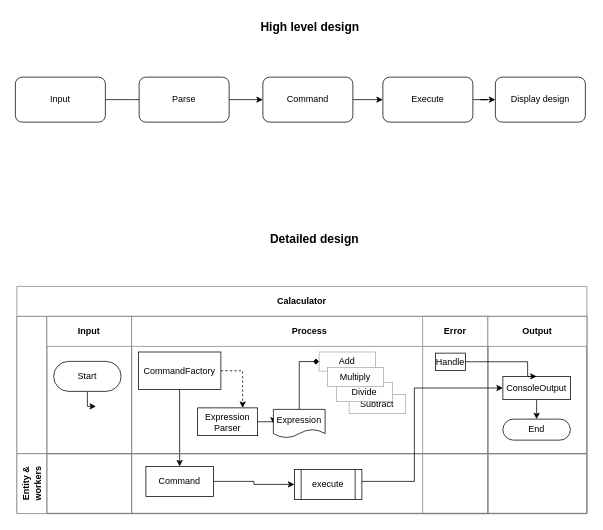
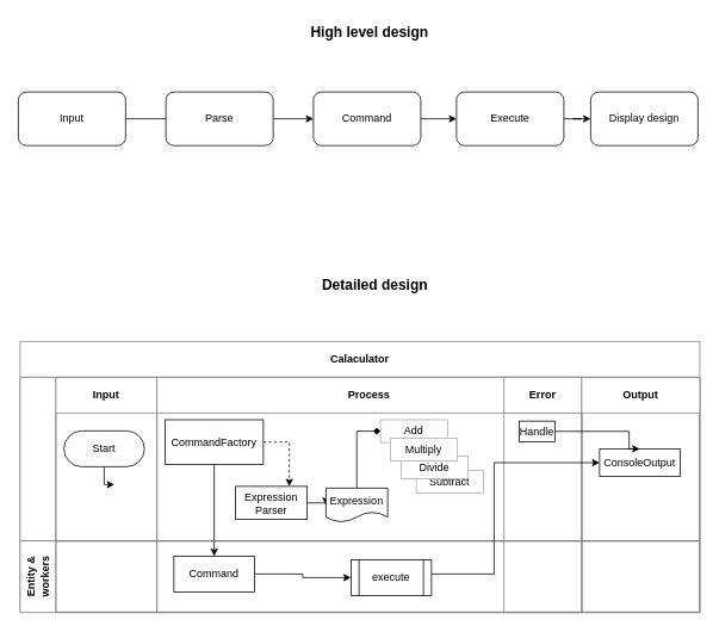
  <mxCell id="0" />
  <mxCell id="1" parent="0" />
  <mxCell id="2" value="Calaculator" style="shape=table;childLayout=tableLayout;rowLines=0;columnLines=0;startSize=40;html=1;whiteSpace=wrap;collapsible=0;recursiveResize=0;expand=0;fontStyle=1;strokeColor=#808080;" parent="1" vertex="1"><mxGeometry x="22" y="381" width="760" height="302.5" as="geometry" /></mxCell>
  <mxCell id="3" value="" style="swimlane;horizontal=0;points=[[0,0.5],[1,0.5]];portConstraint=eastwest;startSize=40;html=1;whiteSpace=wrap;collapsible=0;recursiveResize=0;expand=0;strokeColor=#808080;" parent="2" vertex="1"><mxGeometry y="40" width="760" height="183" as="geometry" /></mxCell>
  <mxCell id="4" value="Input" style="swimlane;connectable=0;startSize=40;html=1;whiteSpace=wrap;collapsible=0;recursiveResize=0;expand=0;strokeColor=#808080;" parent="3" vertex="1"><mxGeometry x="40" width="113" height="183" as="geometry" /></mxCell>
  <mxCell id="5" style="edgeStyle=orthogonalEdgeStyle;rounded=0;orthogonalLoop=1;jettySize=auto;html=1;" parent="4" source="6" edge="1"><mxGeometry relative="1" as="geometry"><mxPoint x="65" y="120" as="targetPoint" /></mxGeometry></mxCell>
  <mxCell id="6" value="Start" style="rounded=1;whiteSpace=wrap;html=1;arcSize=50;" parent="4" vertex="1"><mxGeometry x="9" y="60" width="90" height="40" as="geometry" /></mxCell>
  <mxCell id="7" value="Process" style="swimlane;connectable=0;startSize=40;html=1;whiteSpace=wrap;collapsible=0;recursiveResize=0;expand=0;strokeColor=#808080;" parent="3" vertex="1"><mxGeometry x="153" width="475" height="183" as="geometry" /></mxCell>
  <mxCell id="8" style="edgeStyle=orthogonalEdgeStyle;rounded=0;orthogonalLoop=1;jettySize=auto;html=1;exitX=1;exitY=0.5;exitDx=0;exitDy=0;entryX=0.75;entryY=0;entryDx=0;entryDy=0;dashed=1;" edge="1" parent="7" source="9" target="16"><mxGeometry relative="1" as="geometry" /></mxCell>
  <mxCell id="9" value="CommandFactory" style="rounded=0;whiteSpace=wrap;html=1;" parent="7" vertex="1"><mxGeometry x="9" y="47.5" width="110" height="50" as="geometry" /></mxCell>
  <mxCell id="10" value="Error" style="swimlane;connectable=0;startSize=40;html=1;whiteSpace=wrap;collapsible=0;recursiveResize=0;expand=0;strokeColor=#808080;" parent="7" vertex="1"><mxGeometry x="388" width="87" height="263" as="geometry" /></mxCell>
  <mxCell id="11" value="Handle" style="rounded=0;whiteSpace=wrap;html=1;" parent="10" vertex="1"><mxGeometry x="17" y="49" width="40" height="23" as="geometry" /></mxCell>
  <mxCell id="12" value="Add" style="rounded=0;whiteSpace=wrap;html=1;strokeColor=#ABABAB;" parent="7" vertex="1"><mxGeometry x="250" y="47.5" width="75" height="25.5" as="geometry" /></mxCell>
  <mxCell id="13" value="Subtract" style="rounded=0;whiteSpace=wrap;html=1;strokeColor=#ABABAB;" parent="7" vertex="1"><mxGeometry x="290" y="104" width="75" height="25.5" as="geometry" /></mxCell>
  <mxCell id="14" value="Divide" style="rounded=0;whiteSpace=wrap;html=1;strokeColor=#ABABAB;" parent="7" vertex="1"><mxGeometry x="273" y="88" width="75" height="25.5" as="geometry" /></mxCell>
  <mxCell id="15" style="edgeStyle=orthogonalEdgeStyle;rounded=0;orthogonalLoop=1;jettySize=auto;html=1;exitX=1;exitY=0.5;exitDx=0;exitDy=0;entryX=0;entryY=0.5;entryDx=0;entryDy=0;" edge="1" parent="7" source="16" target="19"><mxGeometry relative="1" as="geometry" /></mxCell>
  <mxCell id="16" value="Expression Parser" style="rounded=0;whiteSpace=wrap;html=1;" parent="7" vertex="1"><mxGeometry x="88" y="122" width="80" height="37" as="geometry" /></mxCell>
  <mxCell id="17" value="Multiply" style="rounded=0;whiteSpace=wrap;html=1;strokeColor=#ABABAB;" parent="7" vertex="1"><mxGeometry x="261" y="68" width="75" height="25.5" as="geometry" /></mxCell>
  <mxCell id="18" style="edgeStyle=orthogonalEdgeStyle;rounded=0;orthogonalLoop=1;jettySize=auto;html=1;exitX=0.5;exitY=0;exitDx=0;exitDy=0;entryX=0;entryY=0.5;entryDx=0;entryDy=0;endArrow=diamond;" edge="1" parent="7" source="19" target="12"><mxGeometry relative="1" as="geometry" /></mxCell>
  <mxCell id="19" value="Expression" style="shape=document;whiteSpace=wrap;html=1;boundedLbl=1;" parent="7" vertex="1"><mxGeometry x="189" y="124" width="69" height="38" as="geometry" /></mxCell>
  <mxCell id="20" value="Output" style="swimlane;connectable=0;startSize=40;html=1;whiteSpace=wrap;collapsible=0;recursiveResize=0;expand=0;strokeColor=#808080;" parent="3" vertex="1"><mxGeometry x="628" width="132" height="183" as="geometry" /></mxCell>
- <mxCell id="21" style="edgeStyle=orthogonalEdgeStyle;rounded=0;orthogonalLoop=1;jettySize=auto;html=1;exitX=0.5;exitY=1;exitDx=0;exitDy=0;entryX=0.5;entryY=0;entryDx=0;entryDy=0;" parent="20" source="22" target="23" edge="1"><mxGeometry relative="1" as="geometry" /></mxCell>
  <mxCell id="22" value="ConsoleOutput" style="rounded=0;whiteSpace=wrap;html=1;" parent="20" vertex="1"><mxGeometry x="20" y="80" width="90" height="31" as="geometry" /></mxCell>
- <mxCell id="23" value="End" style="rounded=1;whiteSpace=wrap;html=1;arcSize=50;" parent="20" vertex="1"><mxGeometry x="20" y="137" width="90" height="28" as="geometry" /></mxCell>
  <mxCell id="24" style="edgeStyle=orthogonalEdgeStyle;rounded=0;orthogonalLoop=1;jettySize=auto;html=1;entryX=0.5;entryY=0;entryDx=0;entryDy=0;" parent="3" source="11" target="22" edge="1"><mxGeometry relative="1" as="geometry"><Array as="points"><mxPoint x="681" y="61" /></Array></mxGeometry></mxCell>
  <mxCell id="25" value="" style="edgeStyle=orthogonalEdgeStyle;rounded=0;orthogonalLoop=1;jettySize=auto;html=1;" parent="2" source="9" target="30" edge="1"><mxGeometry relative="1" as="geometry" /></mxCell>
  <mxCell id="26" value="Entity &amp;amp; workers" style="swimlane;horizontal=0;points=[[0,0.5],[1,0.5]];portConstraint=eastwest;startSize=40;html=1;whiteSpace=wrap;collapsible=0;recursiveResize=0;expand=0;strokeColor=#808080;" parent="2" vertex="1"><mxGeometry y="223" width="760" height="80" as="geometry" /></mxCell>
  <mxCell id="27" value="" style="swimlane;connectable=0;startSize=0;html=1;whiteSpace=wrap;collapsible=0;recursiveResize=0;expand=0;strokeColor=#808080;" parent="26" vertex="1"><mxGeometry x="40" width="113" height="80" as="geometry" /></mxCell>
  <mxCell id="28" value="" style="swimlane;connectable=0;startSize=0;html=1;whiteSpace=wrap;collapsible=0;recursiveResize=0;expand=0;strokeColor=#808080;" parent="26" vertex="1"><mxGeometry x="153" width="475" height="80" as="geometry" /></mxCell>
  <mxCell id="29" value="" style="edgeStyle=orthogonalEdgeStyle;rounded=0;orthogonalLoop=1;jettySize=auto;html=1;" parent="28" source="30" target="31" edge="1"><mxGeometry relative="1" as="geometry" /></mxCell>
  <mxCell id="30" value="Command" style="rounded=0;whiteSpace=wrap;html=1;" parent="28" vertex="1"><mxGeometry x="19" y="17" width="90" height="40" as="geometry" /></mxCell>
  <mxCell id="31" value="execute" style="shape=process;whiteSpace=wrap;html=1;backgroundOutline=1;" parent="28" vertex="1"><mxGeometry x="217" y="21" width="90" height="40" as="geometry" /></mxCell>
  <mxCell id="32" value="" style="swimlane;connectable=0;startSize=0;html=1;whiteSpace=wrap;collapsible=0;recursiveResize=0;expand=0;strokeColor=#808080;" parent="26" vertex="1"><mxGeometry x="628" width="132" height="80" as="geometry" /></mxCell>
  <mxCell id="33" style="edgeStyle=orthogonalEdgeStyle;rounded=0;orthogonalLoop=1;jettySize=auto;html=1;entryX=0;entryY=0.5;entryDx=0;entryDy=0;" parent="2" source="31" target="22" edge="1"><mxGeometry relative="1" as="geometry"><Array as="points"><mxPoint x="530" y="260" /><mxPoint x="530" y="136" /></Array></mxGeometry></mxCell>
  <mxCell id="34" value="&lt;b&gt;&lt;font style=&quot;font-size: 16px&quot;&gt;High level design&lt;/font&gt;&lt;/b&gt;" style="text;html=1;strokeColor=none;fillColor=none;align=center;verticalAlign=middle;whiteSpace=wrap;rounded=0;" parent="1" vertex="1"><mxGeometry x="273" y="20" width="280" height="30" as="geometry" /></mxCell>
  <mxCell id="35" style="edgeStyle=orthogonalEdgeStyle;rounded=0;orthogonalLoop=1;jettySize=auto;html=1;" parent="1" source="36" edge="1"><mxGeometry relative="1" as="geometry"><mxPoint x="220" y="132" as="targetPoint" /></mxGeometry></mxCell>
  <mxCell id="36" value="Input" style="rounded=1;whiteSpace=wrap;html=1;" parent="1" vertex="1"><mxGeometry x="20" y="102" width="120" height="60" as="geometry" /></mxCell>
  <mxCell id="37" value="" style="edgeStyle=orthogonalEdgeStyle;rounded=0;orthogonalLoop=1;jettySize=auto;html=1;" parent="1" source="38" target="40" edge="1"><mxGeometry relative="1" as="geometry" /></mxCell>
  <mxCell id="38" value="Parse" style="rounded=1;whiteSpace=wrap;html=1;" parent="1" vertex="1"><mxGeometry x="185" y="102" width="120" height="60" as="geometry" /></mxCell>
  <mxCell id="39" value="" style="edgeStyle=orthogonalEdgeStyle;rounded=0;orthogonalLoop=1;jettySize=auto;html=1;" parent="1" source="40" target="42" edge="1"><mxGeometry relative="1" as="geometry" /></mxCell>
  <mxCell id="40" value="Command" style="whiteSpace=wrap;html=1;rounded=1;" parent="1" vertex="1"><mxGeometry x="350" y="102" width="120" height="60" as="geometry" /></mxCell>
  <mxCell id="41" value="" style="edgeStyle=orthogonalEdgeStyle;rounded=0;orthogonalLoop=1;jettySize=auto;html=1;" parent="1" source="42" target="43" edge="1"><mxGeometry relative="1" as="geometry" /></mxCell>
  <mxCell id="42" value="Execute" style="whiteSpace=wrap;html=1;rounded=1;" parent="1" vertex="1"><mxGeometry x="510" y="102" width="120" height="60" as="geometry" /></mxCell>
  <mxCell id="43" value="Display design" style="whiteSpace=wrap;html=1;rounded=1;" parent="1" vertex="1"><mxGeometry x="660" y="102" width="120" height="60" as="geometry" /></mxCell>
  <mxCell id="44" value="&lt;b&gt;&lt;font style=&quot;font-size: 16px&quot;&gt;Detailed design&lt;/font&gt;&lt;/b&gt;" style="text;html=1;strokeColor=none;fillColor=none;align=center;verticalAlign=middle;whiteSpace=wrap;rounded=0;" parent="1" vertex="1"><mxGeometry x="279" y="302" width="280" height="30" as="geometry" /></mxCell>
